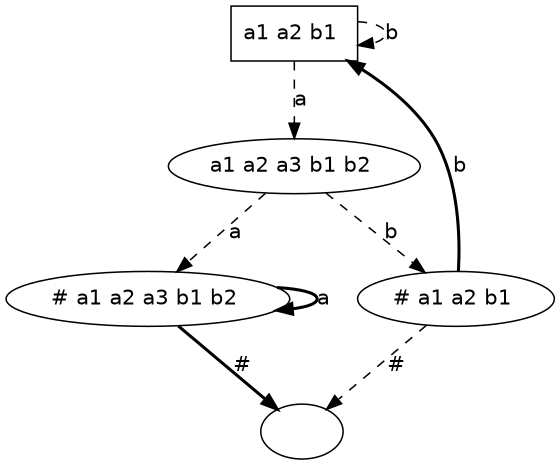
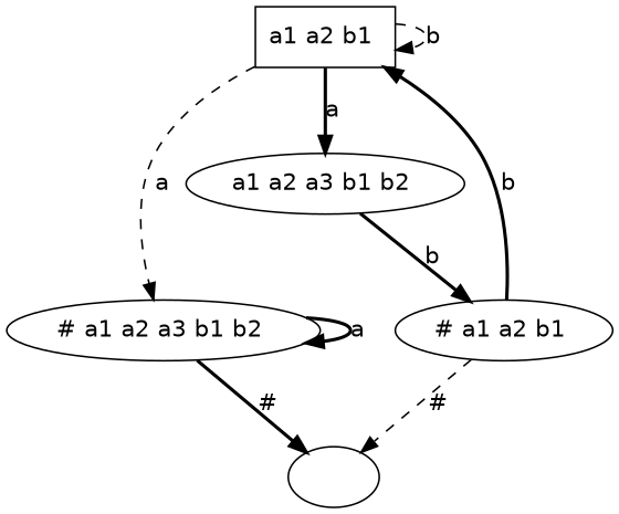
  digraph {
    fontname="DejaVu Sans"
    node [fontname="DejaVu Sans"]
    edge [fontname="DejaVu Sans" style=dashed]
    "a1 a2 b1 " [shape=rect]
    "a1 a2 a3 b1 b2 "
    "# a1 a2 a3 b1 b2 "
    "# a1 a2 b1 "
    "" [shape=ellipse]
    "a1 a2 b1 " -> "a1 a2 b1 " [label=b]
-   "a1 a2 b1 " -> "a1 a2 a3 b1 b2 " [label=a]
-   "a1 a2 a3 b1 b2 " -> "# a1 a2 a3 b1 b2 " [label=a]
-   "a1 a2 a3 b1 b2 " -> "# a1 a2 b1 " [label=b]
+   "a1 a2 b1 " -> "a1 a2 a3 b1 b2 " [label=a style=bold]
+   "a1 a2 b1 " -> "# a1 a2 a3 b1 b2 " [label=a]
+   "a1 a2 a3 b1 b2 " -> "# a1 a2 b1 " [label=b style=bold]
    "# a1 a2 a3 b1 b2 " -> "# a1 a2 a3 b1 b2 " [label=a style=bold]
    "# a1 a2 a3 b1 b2 " -> "" [label="#" style=bold]
    "# a1 a2 b1 " -> "a1 a2 b1 " [label=b style=bold]
    "# a1 a2 b1 " -> "" [label="#"]
  }
